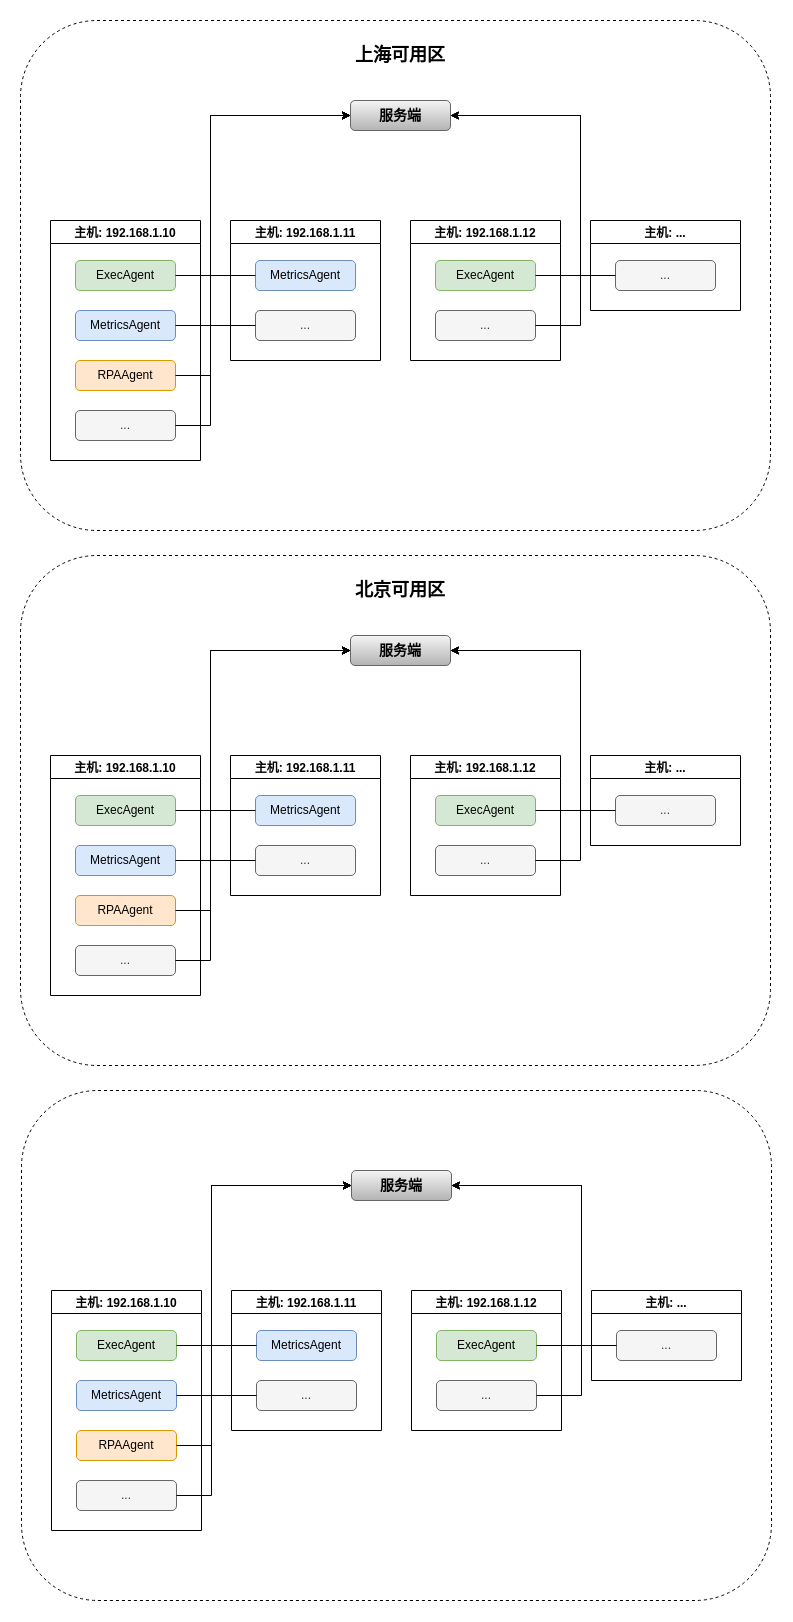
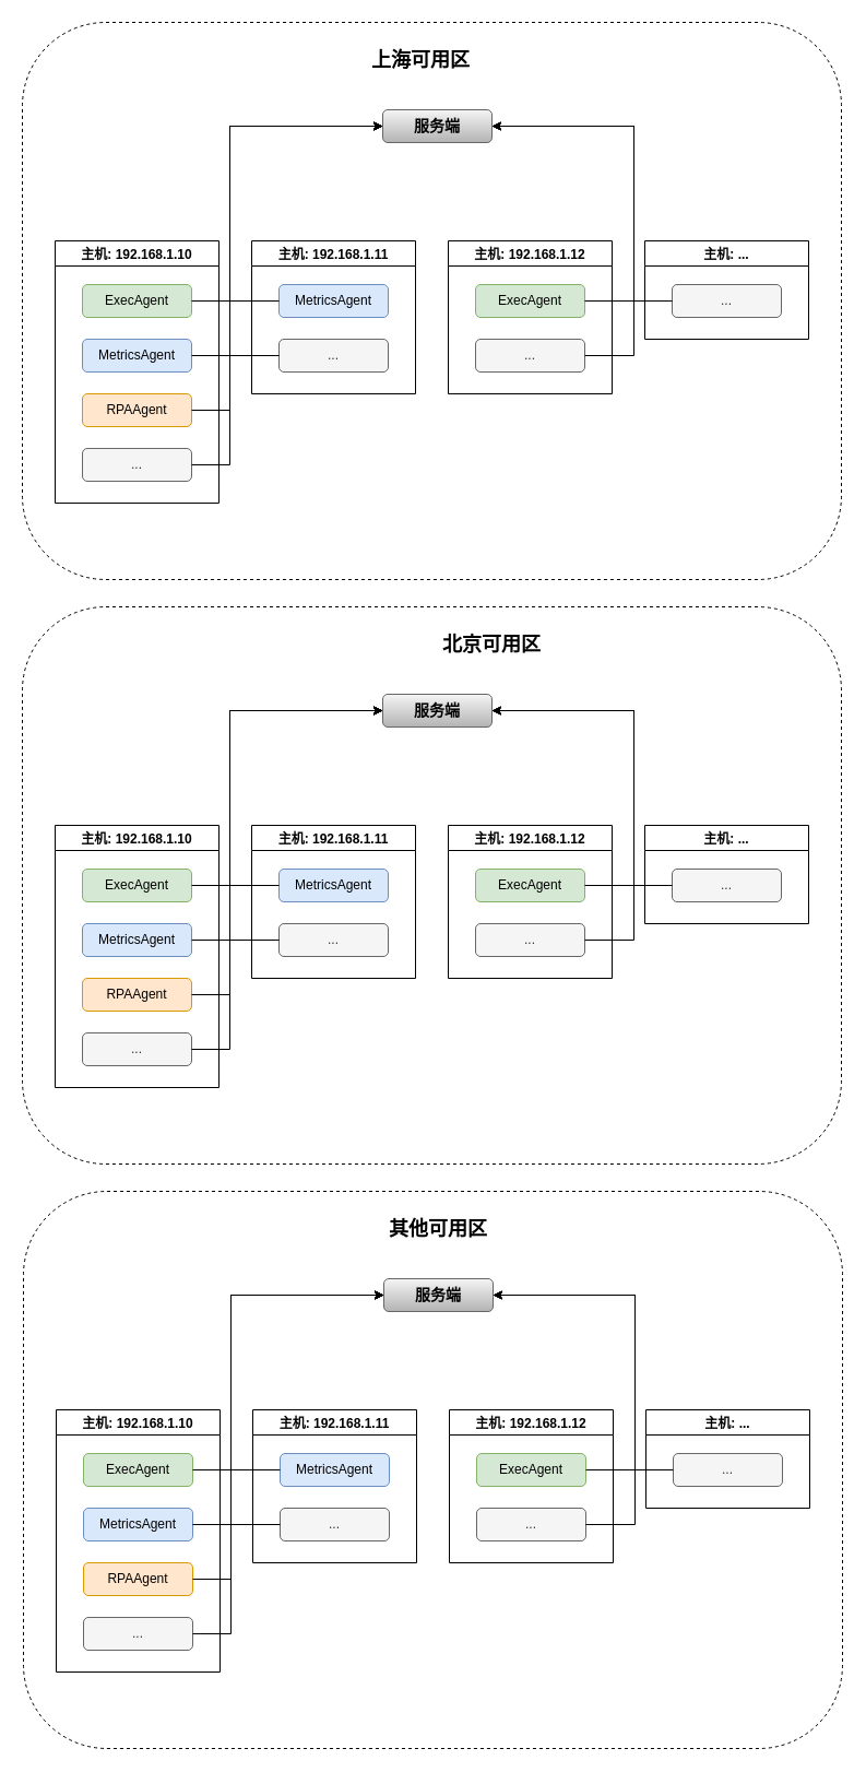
  <mxCell id="0" />
  <mxCell id="1" parent="0" />
  <mxCell id="2" value="" style="group" vertex="1" connectable="0" parent="1"><mxGeometry x="20" y="20" width="750" height="510" as="geometry" /></mxCell>
  <mxCell id="3" value="" style="rounded=1;whiteSpace=wrap;html=1;dashed=1;" vertex="1" parent="2"><mxGeometry width="750" height="510" as="geometry" /></mxCell>
  <mxCell id="4" value="服务端" style="rounded=1;whiteSpace=wrap;html=1;fillColor=#f5f5f5;gradientColor=#b3b3b3;strokeColor=#666666;fontSize=14;fontStyle=1" vertex="1" parent="2"><mxGeometry x="330" y="80" width="100" height="30" as="geometry" /></mxCell>
  <mxCell id="5" value="主机: 192.168.1.10" style="swimlane;" vertex="1" parent="2"><mxGeometry x="30" y="200" width="150" height="240" as="geometry"><mxRectangle x="60" y="280" width="130" height="23" as="alternateBounds" /></mxGeometry></mxCell>
  <mxCell id="6" value="ExecAgent" style="rounded=1;whiteSpace=wrap;html=1;fillColor=#d5e8d4;strokeColor=#82b366;" vertex="1" parent="5"><mxGeometry x="25" y="40" width="100" height="30" as="geometry" /></mxCell>
  <mxCell id="7" value="MetricsAgent" style="rounded=1;whiteSpace=wrap;html=1;fillColor=#dae8fc;strokeColor=#6c8ebf;" vertex="1" parent="5"><mxGeometry x="25" y="90" width="100" height="30" as="geometry" /></mxCell>
  <mxCell id="8" value="RPAAgent" style="rounded=1;whiteSpace=wrap;html=1;fillColor=#ffe6cc;strokeColor=#d79b00;" vertex="1" parent="5"><mxGeometry x="25" y="140" width="100" height="30" as="geometry" /></mxCell>
  <mxCell id="9" value="..." style="rounded=1;whiteSpace=wrap;html=1;fillColor=#f5f5f5;fontColor=#333333;strokeColor=#666666;" vertex="1" parent="5"><mxGeometry x="25" y="190" width="100" height="30" as="geometry" /></mxCell>
  <mxCell id="10" value="主机: 192.168.1.11" style="swimlane;" vertex="1" parent="2"><mxGeometry x="210" y="200" width="150" height="140" as="geometry"><mxRectangle x="60" y="280" width="130" height="23" as="alternateBounds" /></mxGeometry></mxCell>
  <mxCell id="11" value="MetricsAgent" style="rounded=1;whiteSpace=wrap;html=1;fillColor=#dae8fc;strokeColor=#6c8ebf;" vertex="1" parent="10"><mxGeometry x="25" y="40" width="100" height="30" as="geometry" /></mxCell>
  <mxCell id="12" value="..." style="rounded=1;whiteSpace=wrap;html=1;fillColor=#f5f5f5;fontColor=#333333;strokeColor=#666666;" vertex="1" parent="10"><mxGeometry x="25" y="90" width="100" height="30" as="geometry" /></mxCell>
  <mxCell id="13" value="主机: 192.168.1.12" style="swimlane;" vertex="1" parent="2"><mxGeometry x="390" y="200" width="150" height="140" as="geometry"><mxRectangle x="60" y="280" width="130" height="23" as="alternateBounds" /></mxGeometry></mxCell>
  <mxCell id="14" value="ExecAgent" style="rounded=1;whiteSpace=wrap;html=1;fillColor=#d5e8d4;strokeColor=#82b366;" vertex="1" parent="13"><mxGeometry x="25" y="40" width="100" height="30" as="geometry" /></mxCell>
  <mxCell id="15" value="..." style="rounded=1;whiteSpace=wrap;html=1;fillColor=#f5f5f5;fontColor=#333333;strokeColor=#666666;" vertex="1" parent="13"><mxGeometry x="25" y="90" width="100" height="30" as="geometry" /></mxCell>
  <mxCell id="16" value="主机: ..." style="swimlane;" vertex="1" parent="2"><mxGeometry x="570" y="200" width="150" height="90" as="geometry"><mxRectangle x="60" y="280" width="130" height="23" as="alternateBounds" /></mxGeometry></mxCell>
  <mxCell id="17" value="..." style="rounded=1;whiteSpace=wrap;html=1;fillColor=#f5f5f5;fontColor=#333333;strokeColor=#666666;" vertex="1" parent="16"><mxGeometry x="25" y="40" width="100" height="30" as="geometry" /></mxCell>
  <mxCell id="18" style="edgeStyle=orthogonalEdgeStyle;rounded=0;orthogonalLoop=1;jettySize=auto;html=1;exitX=1;exitY=0.5;exitDx=0;exitDy=0;entryX=0;entryY=0.5;entryDx=0;entryDy=0;" edge="1" parent="2" source="6" target="4"><mxGeometry relative="1" as="geometry"><Array as="points"><mxPoint x="190" y="255" /><mxPoint x="190" y="95" /></Array></mxGeometry></mxCell>
  <mxCell id="19" style="edgeStyle=orthogonalEdgeStyle;rounded=0;orthogonalLoop=1;jettySize=auto;html=1;exitX=1;exitY=0.5;exitDx=0;exitDy=0;entryX=0;entryY=0.5;entryDx=0;entryDy=0;" edge="1" parent="2" source="7" target="4"><mxGeometry relative="1" as="geometry"><Array as="points"><mxPoint x="190" y="305" /><mxPoint x="190" y="95" /></Array></mxGeometry></mxCell>
  <mxCell id="20" style="edgeStyle=orthogonalEdgeStyle;rounded=0;orthogonalLoop=1;jettySize=auto;html=1;exitX=1;exitY=0.5;exitDx=0;exitDy=0;entryX=0;entryY=0.5;entryDx=0;entryDy=0;" edge="1" parent="2" source="8" target="4"><mxGeometry relative="1" as="geometry"><Array as="points"><mxPoint x="190" y="355" /><mxPoint x="190" y="95" /></Array></mxGeometry></mxCell>
  <mxCell id="21" style="edgeStyle=orthogonalEdgeStyle;rounded=0;orthogonalLoop=1;jettySize=auto;html=1;exitX=1;exitY=0.5;exitDx=0;exitDy=0;entryX=0;entryY=0.5;entryDx=0;entryDy=0;" edge="1" parent="2" source="9" target="4"><mxGeometry relative="1" as="geometry"><Array as="points"><mxPoint x="190" y="405" /><mxPoint x="190" y="95" /></Array></mxGeometry></mxCell>
  <mxCell id="22" style="edgeStyle=orthogonalEdgeStyle;rounded=0;orthogonalLoop=1;jettySize=auto;html=1;exitX=0;exitY=0.5;exitDx=0;exitDy=0;entryX=0;entryY=0.5;entryDx=0;entryDy=0;" edge="1" parent="2" source="11" target="4"><mxGeometry relative="1" as="geometry"><Array as="points"><mxPoint x="190" y="255" /><mxPoint x="190" y="95" /></Array></mxGeometry></mxCell>
  <mxCell id="23" style="edgeStyle=orthogonalEdgeStyle;rounded=0;orthogonalLoop=1;jettySize=auto;html=1;exitX=0;exitY=0.5;exitDx=0;exitDy=0;entryX=0;entryY=0.5;entryDx=0;entryDy=0;" edge="1" parent="2" source="12" target="4"><mxGeometry relative="1" as="geometry"><Array as="points"><mxPoint x="190" y="305" /><mxPoint x="190" y="95" /></Array></mxGeometry></mxCell>
  <mxCell id="24" style="edgeStyle=orthogonalEdgeStyle;rounded=0;orthogonalLoop=1;jettySize=auto;html=1;exitX=1;exitY=0.5;exitDx=0;exitDy=0;entryX=1;entryY=0.5;entryDx=0;entryDy=0;" edge="1" parent="2" source="14" target="4"><mxGeometry relative="1" as="geometry"><Array as="points"><mxPoint x="560" y="255" /><mxPoint x="560" y="95" /></Array></mxGeometry></mxCell>
  <mxCell id="25" style="edgeStyle=orthogonalEdgeStyle;rounded=0;orthogonalLoop=1;jettySize=auto;html=1;exitX=1;exitY=0.5;exitDx=0;exitDy=0;entryX=1;entryY=0.5;entryDx=0;entryDy=0;" edge="1" parent="2" source="15" target="4"><mxGeometry relative="1" as="geometry"><mxPoint x="590" y="110" as="targetPoint" /><Array as="points"><mxPoint x="560" y="305" /><mxPoint x="560" y="95" /></Array></mxGeometry></mxCell>
  <mxCell id="26" style="edgeStyle=orthogonalEdgeStyle;rounded=0;orthogonalLoop=1;jettySize=auto;html=1;exitX=0;exitY=0.5;exitDx=0;exitDy=0;entryX=1;entryY=0.5;entryDx=0;entryDy=0;" edge="1" parent="2" source="17" target="4"><mxGeometry relative="1" as="geometry"><Array as="points"><mxPoint x="560" y="255" /><mxPoint x="560" y="95" /></Array></mxGeometry></mxCell>
- <mxCell id="27" value="上海可用区" style="text;html=1;strokeColor=none;fillColor=none;align=center;verticalAlign=middle;whiteSpace=wrap;rounded=0;dashed=1;fontStyle=1;fontSize=18;" vertex="1" parent="2"><mxGeometry x="320" y="20" width="120" height="30" as="geometry" /></mxCell>
+ <mxCell id="27" value="上海可用区" style="text;html=1;strokeColor=none;fillColor=none;align=center;verticalAlign=middle;whiteSpace=wrap;rounded=0;dashed=1;fontStyle=1;fontSize=18;" vertex="1" parent="2"><mxGeometry x="305" y="20" width="120" height="30" as="geometry" /></mxCell>
  <mxCell id="28" value="" style="group" vertex="1" connectable="0" parent="1"><mxGeometry x="20" y="555" width="750" height="510" as="geometry" /></mxCell>
  <mxCell id="29" value="" style="rounded=1;whiteSpace=wrap;html=1;dashed=1;" vertex="1" parent="28"><mxGeometry width="750" height="510" as="geometry" /></mxCell>
  <mxCell id="30" value="服务端" style="rounded=1;whiteSpace=wrap;html=1;fillColor=#f5f5f5;gradientColor=#b3b3b3;strokeColor=#666666;fontSize=14;fontStyle=1" vertex="1" parent="28"><mxGeometry x="330" y="80" width="100" height="30" as="geometry" /></mxCell>
  <mxCell id="31" value="主机: 192.168.1.10" style="swimlane;" vertex="1" parent="28"><mxGeometry x="30" y="200" width="150" height="240" as="geometry"><mxRectangle x="60" y="280" width="130" height="23" as="alternateBounds" /></mxGeometry></mxCell>
  <mxCell id="32" value="ExecAgent" style="rounded=1;whiteSpace=wrap;html=1;fillColor=#d5e8d4;strokeColor=#82b366;" vertex="1" parent="31"><mxGeometry x="25" y="40" width="100" height="30" as="geometry" /></mxCell>
  <mxCell id="33" value="MetricsAgent" style="rounded=1;whiteSpace=wrap;html=1;fillColor=#dae8fc;strokeColor=#6c8ebf;" vertex="1" parent="31"><mxGeometry x="25" y="90" width="100" height="30" as="geometry" /></mxCell>
  <mxCell id="34" value="RPAAgent" style="rounded=1;whiteSpace=wrap;html=1;fillColor=#ffe6cc;strokeColor=#d79b00;" vertex="1" parent="31"><mxGeometry x="25" y="140" width="100" height="30" as="geometry" /></mxCell>
  <mxCell id="35" value="..." style="rounded=1;whiteSpace=wrap;html=1;fillColor=#f5f5f5;fontColor=#333333;strokeColor=#666666;" vertex="1" parent="31"><mxGeometry x="25" y="190" width="100" height="30" as="geometry" /></mxCell>
  <mxCell id="36" value="主机: 192.168.1.11" style="swimlane;" vertex="1" parent="28"><mxGeometry x="210" y="200" width="150" height="140" as="geometry"><mxRectangle x="60" y="280" width="130" height="23" as="alternateBounds" /></mxGeometry></mxCell>
  <mxCell id="37" value="MetricsAgent" style="rounded=1;whiteSpace=wrap;html=1;fillColor=#dae8fc;strokeColor=#6c8ebf;" vertex="1" parent="36"><mxGeometry x="25" y="40" width="100" height="30" as="geometry" /></mxCell>
  <mxCell id="38" value="..." style="rounded=1;whiteSpace=wrap;html=1;fillColor=#f5f5f5;fontColor=#333333;strokeColor=#666666;" vertex="1" parent="36"><mxGeometry x="25" y="90" width="100" height="30" as="geometry" /></mxCell>
  <mxCell id="39" value="主机: 192.168.1.12" style="swimlane;" vertex="1" parent="28"><mxGeometry x="390" y="200" width="150" height="140" as="geometry"><mxRectangle x="60" y="280" width="130" height="23" as="alternateBounds" /></mxGeometry></mxCell>
  <mxCell id="40" value="ExecAgent" style="rounded=1;whiteSpace=wrap;html=1;fillColor=#d5e8d4;strokeColor=#82b366;" vertex="1" parent="39"><mxGeometry x="25" y="40" width="100" height="30" as="geometry" /></mxCell>
  <mxCell id="41" value="..." style="rounded=1;whiteSpace=wrap;html=1;fillColor=#f5f5f5;fontColor=#333333;strokeColor=#666666;" vertex="1" parent="39"><mxGeometry x="25" y="90" width="100" height="30" as="geometry" /></mxCell>
  <mxCell id="42" value="主机: ..." style="swimlane;" vertex="1" parent="28"><mxGeometry x="570" y="200" width="150" height="90" as="geometry"><mxRectangle x="60" y="280" width="130" height="23" as="alternateBounds" /></mxGeometry></mxCell>
  <mxCell id="43" value="..." style="rounded=1;whiteSpace=wrap;html=1;fillColor=#f5f5f5;fontColor=#333333;strokeColor=#666666;" vertex="1" parent="42"><mxGeometry x="25" y="40" width="100" height="30" as="geometry" /></mxCell>
  <mxCell id="44" style="edgeStyle=orthogonalEdgeStyle;rounded=0;orthogonalLoop=1;jettySize=auto;html=1;exitX=1;exitY=0.5;exitDx=0;exitDy=0;entryX=0;entryY=0.5;entryDx=0;entryDy=0;" edge="1" parent="28" source="32" target="30"><mxGeometry relative="1" as="geometry"><Array as="points"><mxPoint x="190" y="255" /><mxPoint x="190" y="95" /></Array></mxGeometry></mxCell>
  <mxCell id="45" style="edgeStyle=orthogonalEdgeStyle;rounded=0;orthogonalLoop=1;jettySize=auto;html=1;exitX=1;exitY=0.5;exitDx=0;exitDy=0;entryX=0;entryY=0.5;entryDx=0;entryDy=0;" edge="1" parent="28" source="33" target="30"><mxGeometry relative="1" as="geometry"><Array as="points"><mxPoint x="190" y="305" /><mxPoint x="190" y="95" /></Array></mxGeometry></mxCell>
  <mxCell id="46" style="edgeStyle=orthogonalEdgeStyle;rounded=0;orthogonalLoop=1;jettySize=auto;html=1;exitX=1;exitY=0.5;exitDx=0;exitDy=0;entryX=0;entryY=0.5;entryDx=0;entryDy=0;" edge="1" parent="28" source="34" target="30"><mxGeometry relative="1" as="geometry"><Array as="points"><mxPoint x="190" y="355" /><mxPoint x="190" y="95" /></Array></mxGeometry></mxCell>
  <mxCell id="47" style="edgeStyle=orthogonalEdgeStyle;rounded=0;orthogonalLoop=1;jettySize=auto;html=1;exitX=1;exitY=0.5;exitDx=0;exitDy=0;entryX=0;entryY=0.5;entryDx=0;entryDy=0;" edge="1" parent="28" source="35" target="30"><mxGeometry relative="1" as="geometry"><Array as="points"><mxPoint x="190" y="405" /><mxPoint x="190" y="95" /></Array></mxGeometry></mxCell>
  <mxCell id="48" style="edgeStyle=orthogonalEdgeStyle;rounded=0;orthogonalLoop=1;jettySize=auto;html=1;exitX=0;exitY=0.5;exitDx=0;exitDy=0;entryX=0;entryY=0.5;entryDx=0;entryDy=0;" edge="1" parent="28" source="37" target="30"><mxGeometry relative="1" as="geometry"><Array as="points"><mxPoint x="190" y="255" /><mxPoint x="190" y="95" /></Array></mxGeometry></mxCell>
  <mxCell id="49" style="edgeStyle=orthogonalEdgeStyle;rounded=0;orthogonalLoop=1;jettySize=auto;html=1;exitX=0;exitY=0.5;exitDx=0;exitDy=0;entryX=0;entryY=0.5;entryDx=0;entryDy=0;" edge="1" parent="28" source="38" target="30"><mxGeometry relative="1" as="geometry"><Array as="points"><mxPoint x="190" y="305" /><mxPoint x="190" y="95" /></Array></mxGeometry></mxCell>
  <mxCell id="50" style="edgeStyle=orthogonalEdgeStyle;rounded=0;orthogonalLoop=1;jettySize=auto;html=1;exitX=1;exitY=0.5;exitDx=0;exitDy=0;entryX=1;entryY=0.5;entryDx=0;entryDy=0;" edge="1" parent="28" source="40" target="30"><mxGeometry relative="1" as="geometry"><Array as="points"><mxPoint x="560" y="255" /><mxPoint x="560" y="95" /></Array></mxGeometry></mxCell>
  <mxCell id="51" style="edgeStyle=orthogonalEdgeStyle;rounded=0;orthogonalLoop=1;jettySize=auto;html=1;exitX=1;exitY=0.5;exitDx=0;exitDy=0;entryX=1;entryY=0.5;entryDx=0;entryDy=0;" edge="1" parent="28" source="41" target="30"><mxGeometry relative="1" as="geometry"><mxPoint x="590" y="110" as="targetPoint" /><Array as="points"><mxPoint x="560" y="305" /><mxPoint x="560" y="95" /></Array></mxGeometry></mxCell>
  <mxCell id="52" style="edgeStyle=orthogonalEdgeStyle;rounded=0;orthogonalLoop=1;jettySize=auto;html=1;exitX=0;exitY=0.5;exitDx=0;exitDy=0;entryX=1;entryY=0.5;entryDx=0;entryDy=0;" edge="1" parent="28" source="43" target="30"><mxGeometry relative="1" as="geometry"><Array as="points"><mxPoint x="560" y="255" /><mxPoint x="560" y="95" /></Array></mxGeometry></mxCell>
- <mxCell id="53" value="北京可用区" style="text;html=1;strokeColor=none;fillColor=none;align=center;verticalAlign=middle;whiteSpace=wrap;rounded=0;dashed=1;fontStyle=1;fontSize=18;" vertex="1" parent="28"><mxGeometry x="320" y="20" width="120" height="30" as="geometry" /></mxCell>
+ <mxCell id="53" value="北京可用区" style="text;html=1;strokeColor=none;fillColor=none;align=center;verticalAlign=middle;whiteSpace=wrap;rounded=0;dashed=1;fontStyle=1;fontSize=18;" vertex="1" parent="28"><mxGeometry x="370" y="20" width="120" height="30" as="geometry" /></mxCell>
  <mxCell id="54" value="" style="group" vertex="1" connectable="0" parent="1"><mxGeometry x="21" y="1090" width="750" height="510" as="geometry" /></mxCell>
  <mxCell id="55" value="" style="rounded=1;whiteSpace=wrap;html=1;dashed=1;" vertex="1" parent="54"><mxGeometry width="750" height="510" as="geometry" /></mxCell>
  <mxCell id="56" value="服务端" style="rounded=1;whiteSpace=wrap;html=1;fillColor=#f5f5f5;gradientColor=#b3b3b3;strokeColor=#666666;fontSize=14;fontStyle=1" vertex="1" parent="54"><mxGeometry x="330" y="80" width="100" height="30" as="geometry" /></mxCell>
  <mxCell id="57" value="主机: 192.168.1.10" style="swimlane;" vertex="1" parent="54"><mxGeometry x="30" y="200" width="150" height="240" as="geometry"><mxRectangle x="60" y="280" width="130" height="23" as="alternateBounds" /></mxGeometry></mxCell>
  <mxCell id="58" value="ExecAgent" style="rounded=1;whiteSpace=wrap;html=1;fillColor=#d5e8d4;strokeColor=#82b366;" vertex="1" parent="57"><mxGeometry x="25" y="40" width="100" height="30" as="geometry" /></mxCell>
  <mxCell id="59" value="MetricsAgent" style="rounded=1;whiteSpace=wrap;html=1;fillColor=#dae8fc;strokeColor=#6c8ebf;" vertex="1" parent="57"><mxGeometry x="25" y="90" width="100" height="30" as="geometry" /></mxCell>
  <mxCell id="60" value="RPAAgent" style="rounded=1;whiteSpace=wrap;html=1;fillColor=#ffe6cc;strokeColor=#d79b00;" vertex="1" parent="57"><mxGeometry x="25" y="140" width="100" height="30" as="geometry" /></mxCell>
  <mxCell id="61" value="..." style="rounded=1;whiteSpace=wrap;html=1;fillColor=#f5f5f5;fontColor=#333333;strokeColor=#666666;" vertex="1" parent="57"><mxGeometry x="25" y="190" width="100" height="30" as="geometry" /></mxCell>
  <mxCell id="62" value="主机: 192.168.1.11" style="swimlane;" vertex="1" parent="54"><mxGeometry x="210" y="200" width="150" height="140" as="geometry"><mxRectangle x="60" y="280" width="130" height="23" as="alternateBounds" /></mxGeometry></mxCell>
  <mxCell id="63" value="MetricsAgent" style="rounded=1;whiteSpace=wrap;html=1;fillColor=#dae8fc;strokeColor=#6c8ebf;" vertex="1" parent="62"><mxGeometry x="25" y="40" width="100" height="30" as="geometry" /></mxCell>
  <mxCell id="64" value="..." style="rounded=1;whiteSpace=wrap;html=1;fillColor=#f5f5f5;fontColor=#333333;strokeColor=#666666;" vertex="1" parent="62"><mxGeometry x="25" y="90" width="100" height="30" as="geometry" /></mxCell>
  <mxCell id="65" value="主机: 192.168.1.12" style="swimlane;" vertex="1" parent="54"><mxGeometry x="390" y="200" width="150" height="140" as="geometry"><mxRectangle x="60" y="280" width="130" height="23" as="alternateBounds" /></mxGeometry></mxCell>
  <mxCell id="66" value="ExecAgent" style="rounded=1;whiteSpace=wrap;html=1;fillColor=#d5e8d4;strokeColor=#82b366;" vertex="1" parent="65"><mxGeometry x="25" y="40" width="100" height="30" as="geometry" /></mxCell>
  <mxCell id="67" value="..." style="rounded=1;whiteSpace=wrap;html=1;fillColor=#f5f5f5;fontColor=#333333;strokeColor=#666666;" vertex="1" parent="65"><mxGeometry x="25" y="90" width="100" height="30" as="geometry" /></mxCell>
  <mxCell id="68" value="主机: ..." style="swimlane;" vertex="1" parent="54"><mxGeometry x="570" y="200" width="150" height="90" as="geometry"><mxRectangle x="60" y="280" width="130" height="23" as="alternateBounds" /></mxGeometry></mxCell>
  <mxCell id="69" value="..." style="rounded=1;whiteSpace=wrap;html=1;fillColor=#f5f5f5;fontColor=#333333;strokeColor=#666666;" vertex="1" parent="68"><mxGeometry x="25" y="40" width="100" height="30" as="geometry" /></mxCell>
  <mxCell id="70" style="edgeStyle=orthogonalEdgeStyle;rounded=0;orthogonalLoop=1;jettySize=auto;html=1;exitX=1;exitY=0.5;exitDx=0;exitDy=0;entryX=0;entryY=0.5;entryDx=0;entryDy=0;" edge="1" parent="54" source="58" target="56"><mxGeometry relative="1" as="geometry"><Array as="points"><mxPoint x="190" y="255" /><mxPoint x="190" y="95" /></Array></mxGeometry></mxCell>
  <mxCell id="71" style="edgeStyle=orthogonalEdgeStyle;rounded=0;orthogonalLoop=1;jettySize=auto;html=1;exitX=1;exitY=0.5;exitDx=0;exitDy=0;entryX=0;entryY=0.5;entryDx=0;entryDy=0;" edge="1" parent="54" source="59" target="56"><mxGeometry relative="1" as="geometry"><Array as="points"><mxPoint x="190" y="305" /><mxPoint x="190" y="95" /></Array></mxGeometry></mxCell>
  <mxCell id="72" style="edgeStyle=orthogonalEdgeStyle;rounded=0;orthogonalLoop=1;jettySize=auto;html=1;exitX=1;exitY=0.5;exitDx=0;exitDy=0;entryX=0;entryY=0.5;entryDx=0;entryDy=0;" edge="1" parent="54" source="60" target="56"><mxGeometry relative="1" as="geometry"><Array as="points"><mxPoint x="190" y="355" /><mxPoint x="190" y="95" /></Array></mxGeometry></mxCell>
  <mxCell id="73" style="edgeStyle=orthogonalEdgeStyle;rounded=0;orthogonalLoop=1;jettySize=auto;html=1;exitX=1;exitY=0.5;exitDx=0;exitDy=0;entryX=0;entryY=0.5;entryDx=0;entryDy=0;" edge="1" parent="54" source="61" target="56"><mxGeometry relative="1" as="geometry"><Array as="points"><mxPoint x="190" y="405" /><mxPoint x="190" y="95" /></Array></mxGeometry></mxCell>
  <mxCell id="74" style="edgeStyle=orthogonalEdgeStyle;rounded=0;orthogonalLoop=1;jettySize=auto;html=1;exitX=0;exitY=0.5;exitDx=0;exitDy=0;entryX=0;entryY=0.5;entryDx=0;entryDy=0;" edge="1" parent="54" source="63" target="56"><mxGeometry relative="1" as="geometry"><Array as="points"><mxPoint x="190" y="255" /><mxPoint x="190" y="95" /></Array></mxGeometry></mxCell>
  <mxCell id="75" style="edgeStyle=orthogonalEdgeStyle;rounded=0;orthogonalLoop=1;jettySize=auto;html=1;exitX=0;exitY=0.5;exitDx=0;exitDy=0;entryX=0;entryY=0.5;entryDx=0;entryDy=0;" edge="1" parent="54" source="64" target="56"><mxGeometry relative="1" as="geometry"><Array as="points"><mxPoint x="190" y="305" /><mxPoint x="190" y="95" /></Array></mxGeometry></mxCell>
  <mxCell id="76" style="edgeStyle=orthogonalEdgeStyle;rounded=0;orthogonalLoop=1;jettySize=auto;html=1;exitX=1;exitY=0.5;exitDx=0;exitDy=0;entryX=1;entryY=0.5;entryDx=0;entryDy=0;" edge="1" parent="54" source="66" target="56"><mxGeometry relative="1" as="geometry"><Array as="points"><mxPoint x="560" y="255" /><mxPoint x="560" y="95" /></Array></mxGeometry></mxCell>
  <mxCell id="77" style="edgeStyle=orthogonalEdgeStyle;rounded=0;orthogonalLoop=1;jettySize=auto;html=1;exitX=1;exitY=0.5;exitDx=0;exitDy=0;entryX=1;entryY=0.5;entryDx=0;entryDy=0;" edge="1" parent="54" source="67" target="56"><mxGeometry relative="1" as="geometry"><mxPoint x="590" y="110" as="targetPoint" /><Array as="points"><mxPoint x="560" y="305" /><mxPoint x="560" y="95" /></Array></mxGeometry></mxCell>
  <mxCell id="78" style="edgeStyle=orthogonalEdgeStyle;rounded=0;orthogonalLoop=1;jettySize=auto;html=1;exitX=0;exitY=0.5;exitDx=0;exitDy=0;entryX=1;entryY=0.5;entryDx=0;entryDy=0;" edge="1" parent="54" source="69" target="56"><mxGeometry relative="1" as="geometry"><Array as="points"><mxPoint x="560" y="255" /><mxPoint x="560" y="95" /></Array></mxGeometry></mxCell>
+ <mxCell id="79" value="其他可用区" style="text;html=1;strokeColor=none;fillColor=none;align=center;verticalAlign=middle;whiteSpace=wrap;rounded=0;dashed=1;fontStyle=1;fontSize=18;" vertex="1" parent="54"><mxGeometry x="320" y="20" width="120" height="30" as="geometry" /></mxCell>
